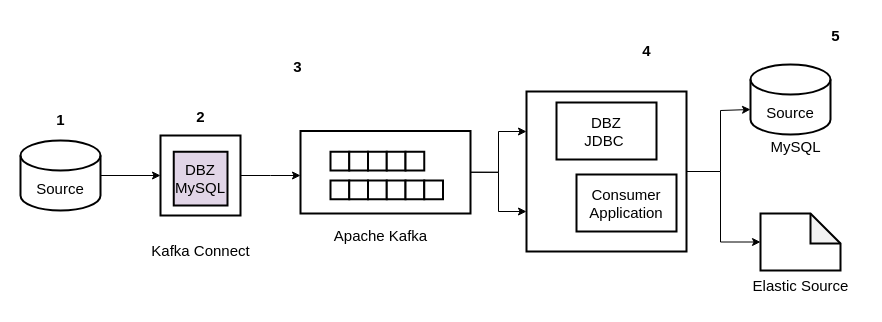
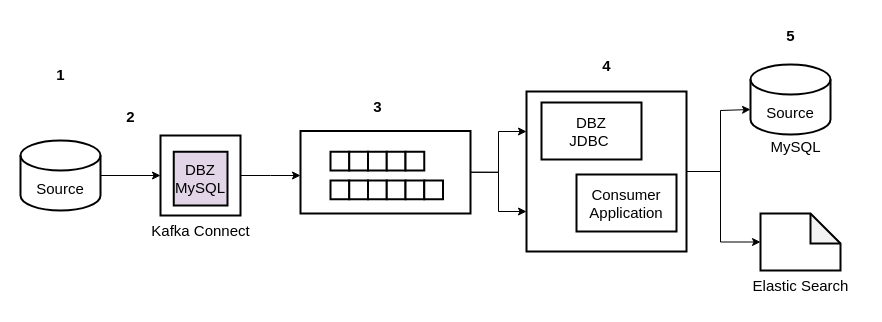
  <mxCell id="0" />
  <mxCell id="1" parent="0" />
  <mxCell id="2" value="" style="edgeStyle=orthogonalEdgeStyle;rounded=0;orthogonalLoop=1;jettySize=auto;html=1;" edge="1" parent="1" source="3" target="5"><mxGeometry relative="1" as="geometry" /></mxCell>
  <mxCell id="3" value="&lt;font style=&quot;font-size: 15px;&quot;&gt;Source&lt;/font&gt;" style="shape=cylinder3;whiteSpace=wrap;html=1;boundedLbl=1;backgroundOutline=1;size=15;strokeWidth=2;" vertex="1" parent="1"><mxGeometry x="20" y="140" width="80" height="70" as="geometry" /></mxCell>
  <mxCell id="4" value="" style="edgeStyle=orthogonalEdgeStyle;rounded=0;orthogonalLoop=1;jettySize=auto;html=1;" edge="1" parent="1" source="5"><mxGeometry relative="1" as="geometry"><mxPoint x="300" y="175" as="targetPoint" /></mxGeometry></mxCell>
  <mxCell id="5" value="" style="whiteSpace=wrap;html=1;strokeWidth=2;" vertex="1" parent="1"><mxGeometry x="160" y="135" width="80" height="80" as="geometry" /></mxCell>
  <mxCell id="6" value="&lt;font style=&quot;font-size: 15px;&quot;&gt;DBZ MySQL&lt;/font&gt;" style="whiteSpace=wrap;html=1;aspect=fixed;strokeWidth=2;fillColor=#e1d5e7;" vertex="1" parent="1"><mxGeometry x="173.25" y="151.25" width="53.75" height="53.75" as="geometry" /></mxCell>
  <mxCell id="7" value="&lt;span style=&quot;&quot;&gt;&lt;font style=&quot;font-size: 15px;&quot;&gt;MySQL&lt;/font&gt;&lt;/span&gt;" style="text;html=1;align=center;verticalAlign=middle;resizable=0;points=[];autosize=1;strokeColor=none;fillColor=none;" vertex="1" parent="1"><mxGeometry x="760" y="130.5" width="70" height="30" as="geometry" /></mxCell>
- <mxCell id="8" value="&lt;font style=&quot;font-size: 15px;&quot;&gt;Kafka Connect&lt;/font&gt;" style="text;html=1;align=center;verticalAlign=middle;resizable=0;points=[];autosize=1;strokeColor=none;fillColor=none;" vertex="1" parent="1"><mxGeometry x="140" y="235" width="120" height="30" as="geometry" /></mxCell>
+ <mxCell id="8" value="&lt;font style=&quot;font-size: 15px;&quot;&gt;Kafka Connect&lt;/font&gt;" style="text;html=1;align=center;verticalAlign=middle;resizable=0;points=[];autosize=1;strokeColor=none;fillColor=none;" vertex="1" parent="1"><mxGeometry x="140" y="215" width="120" height="30" as="geometry" /></mxCell>
  <mxCell id="9" style="edgeStyle=orthogonalEdgeStyle;rounded=0;orthogonalLoop=1;jettySize=auto;html=1;exitX=1;exitY=0.5;exitDx=0;exitDy=0;entryX=0;entryY=0.25;entryDx=0;entryDy=0;fontSize=15;" edge="1" parent="1" source="11" target="26"><mxGeometry relative="1" as="geometry" /></mxCell>
  <mxCell id="10" style="edgeStyle=orthogonalEdgeStyle;rounded=0;orthogonalLoop=1;jettySize=auto;html=1;exitX=1;exitY=0.5;exitDx=0;exitDy=0;entryX=0;entryY=0.75;entryDx=0;entryDy=0;fontSize=15;" edge="1" parent="1" source="11" target="26"><mxGeometry relative="1" as="geometry" /></mxCell>
  <mxCell id="11" value="&lt;span style=&quot;color: rgba(0, 0, 0, 0); font-family: monospace; font-size: 0px; text-align: start;&quot;&gt;&lt;table&gt;&lt;tbody&gt;&lt;tr&gt;&lt;td&gt;&lt;br&gt;&lt;/td&gt;&lt;td&gt;&lt;br&gt;&lt;/td&gt;&lt;td&gt;&lt;br&gt;&lt;/td&gt;&lt;/tr&gt;&lt;tr&gt;&lt;td&gt;&lt;span style=&quot;&quot;&gt;%3CmxGraphModel%3E%3Croot%3E%3CmxCell%20id%3D%220%22%2F%3E%3CmxCell%20id%3D%221%22%20parent%3D%220%22%2F%3E%3CmxCell%20id%3D%222%22%20value%3D%22%22%20style%3D%22rounded%3D1%3BwhiteSpace%3Dwrap%3Bhtml%3D1%3BstrokeWidth%3D2%3B%22%20vertex%3D%221%22%20parent%3D%221%22%3E%3CmxGeometry%20x%3D%22350%22%20y%3D%22316%22%20width%3D%2220%22%20height%3D%2220%22%20as%3D%22geometry%22%2F%3E%3C%2FmxCell%3E%3CmxCell%20id%3D%223%22%20value%3D%22%22%20style%3D%22rounded%3D1%3BwhiteSpace%3Dwrap%3Bhtml%3D1%3BstrokeWidth%3D2%3B%22%20vertex%3D%221%22%20parent%3D%221%22%3E%3CmxGeometry%20x%3D%22390%22%20y%3D%22316%22%20width%3D%2220%22%20height%3D%2220%22%20as%3D%22geometry%22%2F%3E%3C%2FmxCell%3E%3CmxCell%20id%3D%224%22%20value%3D%22%22%20style%3D%22rounded%3D1%3BwhiteSpace%3Dwrap%3Bhtml%3D1%3BstrokeWidth%3D2%3B%22%20vertex%3D%221%22%20parent%3D%221%22%3E%3CmxGeometry%20x%3D%22410%22%20y%3D%22316%22%20width%3D%2220%22%20height%3D%2220%22%20as%3D%22geometry%22%2F%3E%3C%2FmxCell%3E%3CmxCell%20id%3D%225%22%20value%3D%22%22%20style%3D%22rounded%3D1%3BwhiteSpace%3Dwrap%3Bhtml%3D1%3BstrokeWidth%3D2%3B%22%20vertex%3D%221%22%20parent%3D%221%22%3E%3CmxGeometry%20x%3D%22430%22%20y%3D%22316%22%20width%3D%2220%22%20height%3D%2220%22%20as%3D%22geometry%22%2F%3E%3C%2FmxCell%3E%3CmxCell%20id%3D%226%22%20value%3D%22%22%20style%3D%22rounded%3D1%3BwhiteSpace%3Dwrap%3Bhtml%3D1%3BstrokeWidth%3D2%3B%22%20vertex%3D%221%22%20parent%3D%221%22%3E%3CmxGeometry%20x%3D%22450%22%20y%3D%22316%22%20width%3D%2220%22%20height%3D%2220%22%20as%3D%22geometry%22%2F%3E%3C%2FmxCell%3E%3CmxCell%20id%3D%227%22%20value%3D%22%22%20style%3D%22rounded%3D1%3BwhiteSpace%3Dwrap%3Bhtml%3D1%3BstrokeWidth%3D2%3B%22%20vertex%3D%221%22%20parent%3D%221%22%3E%3CmxGeometry%20x%3D%22370%22%20y%3D%22316%22%20width%3D%2220%22%20height%3D%2220%22%20as%3D%22geometry%22%2F%3E%3C%2FmxCell%3E%3CmxCell%20id%3D%228%22%20value%3D%22%22%20style%3D%22rounded%3D1%3BwhiteSpace%3Dwrap%3Bhtml%3D1%3BstrokeWidth%3D2%3B%22%20vertex%3D%221%22%20parent%3D%221%22%3E%3CmxGeometry%20x%3D%22471%22%20y%3D%22316%22%20width%3D%2220%22%20height%3D%2220%22%20as%3D%22geometry%22%2F%3E%3C%2FmxCell%3E%3C%2Froot%3E%3C%2FmxGraphModel%3E&lt;/span&gt;&lt;br&gt;&lt;/td&gt;&lt;td&gt;&lt;br&gt;&lt;/td&gt;&lt;td&gt;&lt;br&gt;&lt;/td&gt;&lt;/tr&gt;&lt;tr&gt;&lt;td&gt;&lt;br&gt;&lt;/td&gt;&lt;td&gt;&lt;br&gt;&lt;/td&gt;&lt;td&gt;&lt;br&gt;&lt;/td&gt;&lt;/tr&gt;&lt;/tbody&gt;&lt;/table&gt;&lt;/span&gt;" style="whiteSpace=wrap;html=1;strokeWidth=2;" vertex="1" parent="1"><mxGeometry x="300" y="130.5" width="170" height="82.5" as="geometry" /></mxCell>
- <mxCell id="12" value="&lt;font style=&quot;font-size: 15px;&quot;&gt;Apache Kafka&lt;/font&gt;" style="text;html=1;align=center;verticalAlign=middle;resizable=0;points=[];autosize=1;strokeColor=none;fillColor=none;" vertex="1" parent="1"><mxGeometry x="320" y="220" width="120" height="30" as="geometry" /></mxCell>
  <mxCell id="13" value="" style="whiteSpace=wrap;html=1;aspect=fixed;strokeWidth=2;" vertex="1" parent="1"><mxGeometry x="330" y="151.25" width="18.75" height="18.75" as="geometry" /></mxCell>
  <mxCell id="14" value="" style="whiteSpace=wrap;html=1;aspect=fixed;strokeWidth=2;" vertex="1" parent="1"><mxGeometry x="348.75" y="151.25" width="18.75" height="18.75" as="geometry" /></mxCell>
  <mxCell id="15" value="" style="whiteSpace=wrap;html=1;aspect=fixed;strokeWidth=2;" vertex="1" parent="1"><mxGeometry x="367.5" y="151.25" width="18.75" height="18.75" as="geometry" /></mxCell>
  <mxCell id="16" value="" style="whiteSpace=wrap;html=1;aspect=fixed;strokeWidth=2;" vertex="1" parent="1"><mxGeometry x="386.25" y="151.25" width="18.75" height="18.75" as="geometry" /></mxCell>
  <mxCell id="17" value="" style="whiteSpace=wrap;html=1;aspect=fixed;strokeWidth=2;" vertex="1" parent="1"><mxGeometry x="405" y="151.25" width="18.75" height="18.75" as="geometry" /></mxCell>
  <mxCell id="18" value="" style="whiteSpace=wrap;html=1;aspect=fixed;strokeWidth=2;" vertex="1" parent="1"><mxGeometry x="330" y="180" width="18.75" height="18.75" as="geometry" /></mxCell>
  <mxCell id="19" value="" style="whiteSpace=wrap;html=1;aspect=fixed;strokeWidth=2;" vertex="1" parent="1"><mxGeometry x="348.75" y="180" width="18.75" height="18.75" as="geometry" /></mxCell>
  <mxCell id="20" value="" style="whiteSpace=wrap;html=1;aspect=fixed;strokeWidth=2;" vertex="1" parent="1"><mxGeometry x="367.5" y="180" width="18.75" height="18.75" as="geometry" /></mxCell>
  <mxCell id="21" value="" style="whiteSpace=wrap;html=1;aspect=fixed;strokeWidth=2;" vertex="1" parent="1"><mxGeometry x="386.25" y="180" width="18.75" height="18.75" as="geometry" /></mxCell>
  <mxCell id="22" value="" style="whiteSpace=wrap;html=1;aspect=fixed;strokeWidth=2;" vertex="1" parent="1"><mxGeometry x="405" y="180" width="18.75" height="18.75" as="geometry" /></mxCell>
  <mxCell id="23" value="" style="whiteSpace=wrap;html=1;aspect=fixed;strokeWidth=2;" vertex="1" parent="1"><mxGeometry x="423.75" y="180" width="18.75" height="18.75" as="geometry" /></mxCell>
  <mxCell id="24" style="edgeStyle=orthogonalEdgeStyle;rounded=0;orthogonalLoop=1;jettySize=auto;html=1;exitX=1;exitY=0.5;exitDx=0;exitDy=0;entryX=0;entryY=0;entryDx=0;entryDy=45;entryPerimeter=0;fontSize=15;" edge="1" parent="1" source="26" target="29"><mxGeometry relative="1" as="geometry"><Array as="points"><mxPoint x="720" y="171" /><mxPoint x="720" y="110" /></Array></mxGeometry></mxCell>
  <mxCell id="25" style="edgeStyle=orthogonalEdgeStyle;rounded=0;orthogonalLoop=1;jettySize=auto;html=1;entryX=0;entryY=0.5;entryDx=0;entryDy=0;entryPerimeter=0;fontSize=15;" edge="1" parent="1" source="26" target="30"><mxGeometry relative="1" as="geometry"><Array as="points"><mxPoint x="720" y="171" /><mxPoint x="720" y="242" /></Array></mxGeometry></mxCell>
  <mxCell id="26" value="" style="whiteSpace=wrap;html=1;strokeWidth=2;" vertex="1" parent="1"><mxGeometry x="526" y="91" width="160" height="160" as="geometry" /></mxCell>
- <mxCell id="27" value="DBZ&lt;br&gt;JDBC&amp;nbsp;" style="rounded=0;whiteSpace=wrap;html=1;strokeWidth=2;fontSize=15;" vertex="1" parent="1"><mxGeometry x="556" y="102" width="100" height="57" as="geometry" /></mxCell>
+ <mxCell id="27" value="DBZ&lt;br&gt;JDBC&amp;nbsp;" style="rounded=0;whiteSpace=wrap;html=1;strokeWidth=2;fontSize=15;" vertex="1" parent="1"><mxGeometry x="541" y="102" width="100" height="57" as="geometry" /></mxCell>
  <mxCell id="28" value="Consumer Application" style="rounded=0;whiteSpace=wrap;html=1;strokeWidth=2;fontSize=15;" vertex="1" parent="1"><mxGeometry x="576" y="174" width="100" height="57" as="geometry" /></mxCell>
  <mxCell id="29" value="&lt;font style=&quot;font-size: 15px;&quot;&gt;Source&lt;/font&gt;" style="shape=cylinder3;whiteSpace=wrap;html=1;boundedLbl=1;backgroundOutline=1;size=15;strokeWidth=2;" vertex="1" parent="1"><mxGeometry x="750" y="64" width="80" height="70" as="geometry" /></mxCell>
  <mxCell id="30" value="" style="shape=note;whiteSpace=wrap;html=1;backgroundOutline=1;darkOpacity=0.05;strokeWidth=2;fontSize=15;" vertex="1" parent="1"><mxGeometry x="760" y="213" width="80" height="57" as="geometry" /></mxCell>
- <mxCell id="31" value="Elastic Source" style="text;html=1;align=center;verticalAlign=middle;resizable=0;points=[];autosize=1;strokeColor=none;fillColor=none;fontSize=15;strokeWidth=2;" vertex="1" parent="1"><mxGeometry x="740" y="270" width="120" height="30" as="geometry" /></mxCell>
- <mxCell id="32" value="&lt;b&gt;1&lt;/b&gt;" style="text;html=1;align=center;verticalAlign=middle;resizable=0;points=[];autosize=1;strokeColor=none;fillColor=none;fontSize=15;" vertex="1" parent="1"><mxGeometry x="45" y="104" width="30" height="30" as="geometry" /></mxCell>
- <mxCell id="33" value="&lt;b&gt;2&lt;/b&gt;" style="text;html=1;align=center;verticalAlign=middle;resizable=0;points=[];autosize=1;strokeColor=none;fillColor=none;fontSize=15;" vertex="1" parent="1"><mxGeometry x="185" y="100.5" width="30" height="30" as="geometry" /></mxCell>
- <mxCell id="34" value="&lt;b&gt;3&lt;/b&gt;" style="text;html=1;align=center;verticalAlign=middle;resizable=0;points=[];autosize=1;strokeColor=none;fillColor=none;fontSize=15;" vertex="1" parent="1"><mxGeometry x="281.88" y="51" width="30" height="30" as="geometry" /></mxCell>
- <mxCell id="35" value="&lt;b&gt;4&lt;/b&gt;" style="text;html=1;align=center;verticalAlign=middle;resizable=0;points=[];autosize=1;strokeColor=none;fillColor=none;fontSize=15;" vertex="1" parent="1"><mxGeometry x="631" y="35" width="30" height="30" as="geometry" /></mxCell>
- <mxCell id="36" value="&lt;b&gt;5&lt;/b&gt;" style="text;html=1;align=center;verticalAlign=middle;resizable=0;points=[];autosize=1;strokeColor=none;fillColor=none;fontSize=15;" vertex="1" parent="1"><mxGeometry x="820" y="20" width="30" height="30" as="geometry" /></mxCell>
+ <mxCell id="31" value="Elastic Search" style="text;html=1;align=center;verticalAlign=middle;resizable=0;points=[];autosize=1;strokeColor=none;fillColor=none;fontSize=15;strokeWidth=2;" vertex="1" parent="1"><mxGeometry x="740" y="270" width="120" height="30" as="geometry" /></mxCell>
+ <mxCell id="32" value="&lt;b&gt;1&lt;/b&gt;" style="text;html=1;align=center;verticalAlign=middle;resizable=0;points=[];autosize=1;strokeColor=none;fillColor=none;fontSize=15;" vertex="1" parent="1"><mxGeometry x="45" y="59" width="30" height="30" as="geometry" /></mxCell>
+ <mxCell id="33" value="&lt;b&gt;2&lt;/b&gt;" style="text;html=1;align=center;verticalAlign=middle;resizable=0;points=[];autosize=1;strokeColor=none;fillColor=none;fontSize=15;" vertex="1" parent="1"><mxGeometry x="115" y="100.5" width="30" height="30" as="geometry" /></mxCell>
+ <mxCell id="34" value="&lt;b&gt;3&lt;/b&gt;" style="text;html=1;align=center;verticalAlign=middle;resizable=0;points=[];autosize=1;strokeColor=none;fillColor=none;fontSize=15;" vertex="1" parent="1"><mxGeometry x="361.88" y="91" width="30" height="30" as="geometry" /></mxCell>
+ <mxCell id="35" value="&lt;b&gt;4&lt;/b&gt;" style="text;html=1;align=center;verticalAlign=middle;resizable=0;points=[];autosize=1;strokeColor=none;fillColor=none;fontSize=15;" vertex="1" parent="1"><mxGeometry x="591" y="50" width="30" height="30" as="geometry" /></mxCell>
+ <mxCell id="36" value="&lt;b&gt;5&lt;/b&gt;" style="text;html=1;align=center;verticalAlign=middle;resizable=0;points=[];autosize=1;strokeColor=none;fillColor=none;fontSize=15;" vertex="1" parent="1"><mxGeometry x="775" y="20" width="30" height="30" as="geometry" /></mxCell>
